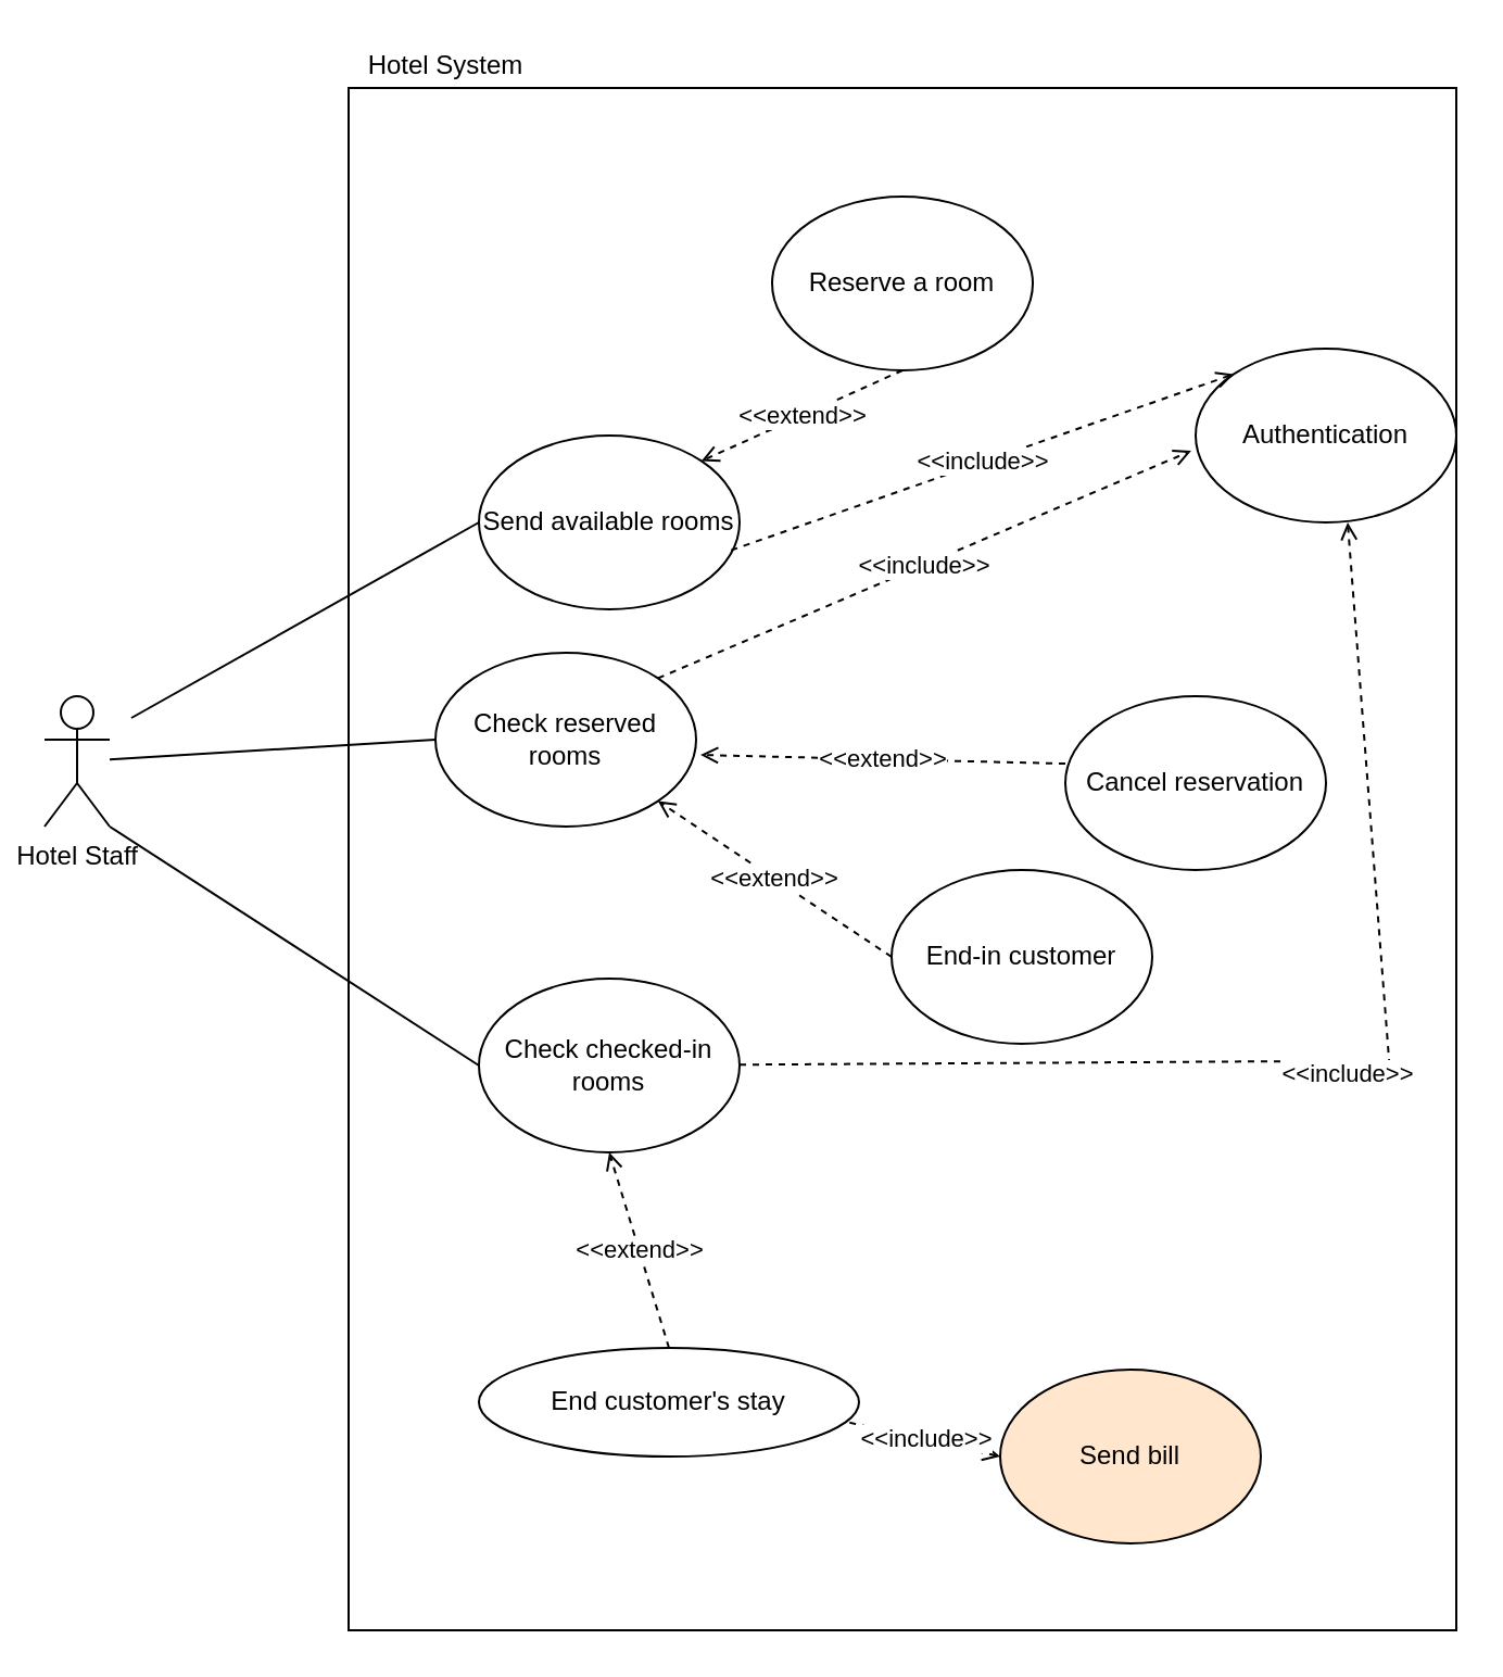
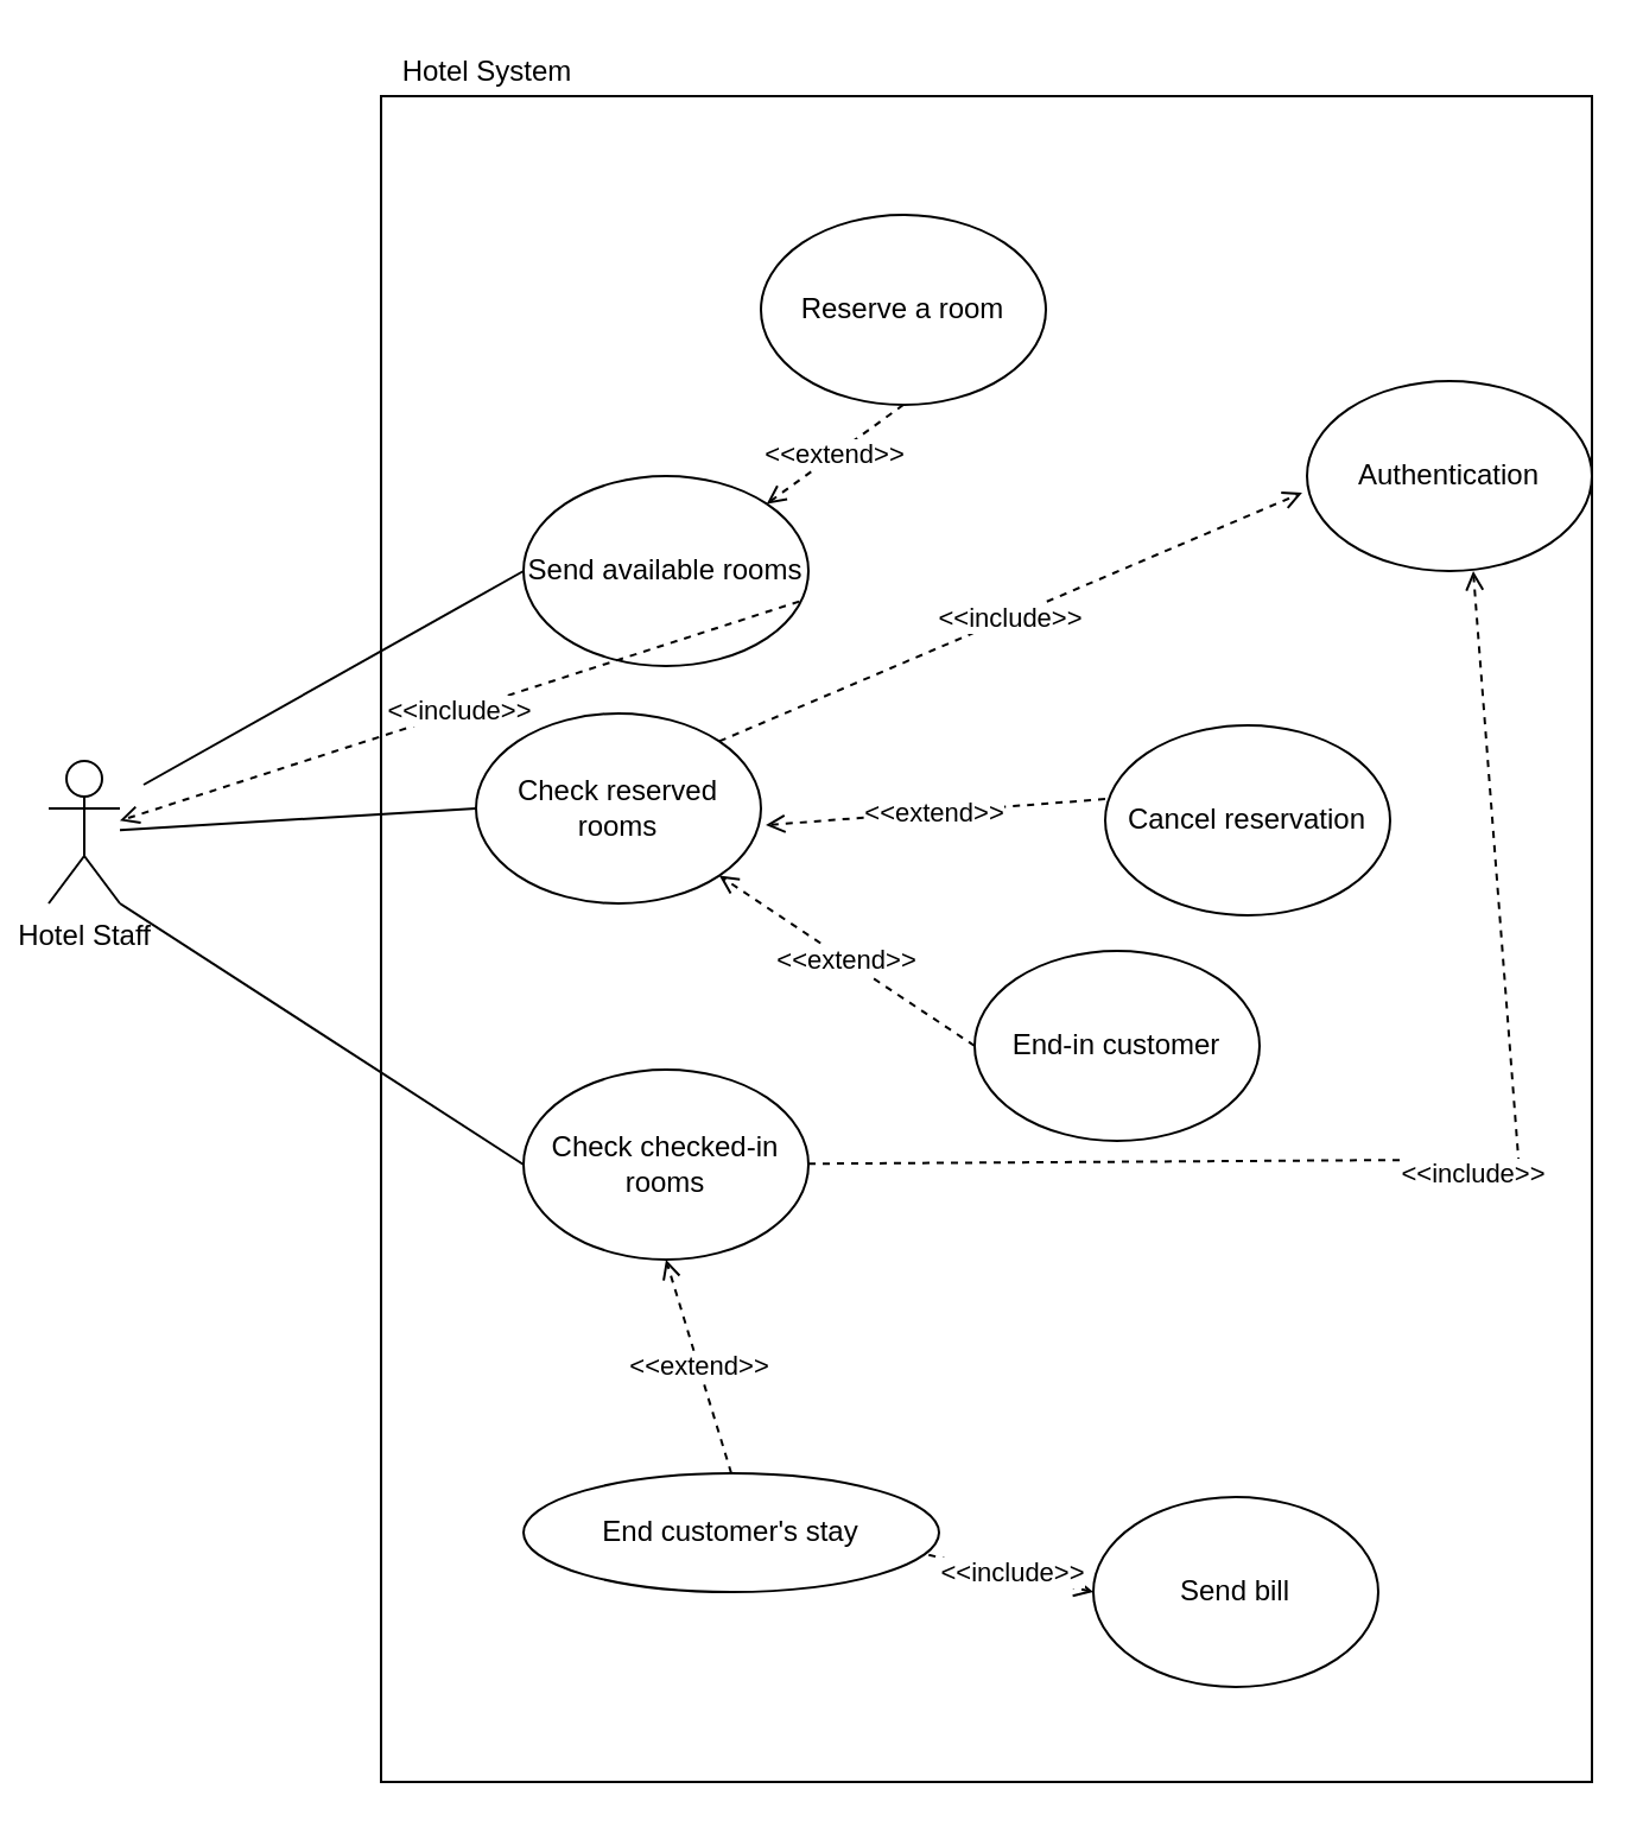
  <mxCell id="0" />
  <mxCell id="1" parent="0" />
  <mxCell id="2" value="" style="rounded=0;whiteSpace=wrap;html=1;" parent="1" vertex="1"><mxGeometry x="160" y="40" width="510" height="710" as="geometry" /></mxCell>
  <mxCell id="3" value="Hotel Staff" style="shape=umlActor;verticalLabelPosition=bottom;verticalAlign=top;html=1;outlineConnect=0;" parent="1" vertex="1"><mxGeometry x="20" y="320" width="30" height="60" as="geometry" /></mxCell>
  <mxCell id="4" value="Authentication" style="ellipse;whiteSpace=wrap;html=1;" parent="1" vertex="1"><mxGeometry x="550" y="160" width="120" height="80" as="geometry" /></mxCell>
  <mxCell id="5" value="Check checked-in rooms" style="ellipse;whiteSpace=wrap;html=1;" parent="1" vertex="1"><mxGeometry x="220" y="450" width="120" height="80" as="geometry" /></mxCell>
  <mxCell id="6" value="Check reserved rooms" style="ellipse;whiteSpace=wrap;html=1;" parent="1" vertex="1"><mxGeometry x="200" y="300" width="120" height="80" as="geometry" /></mxCell>
  <mxCell id="7" value="End customer's stay" style="ellipse;whiteSpace=wrap;html=1;" parent="1" vertex="1"><mxGeometry x="220" y="620" width="175" height="50" as="geometry" /></mxCell>
- <mxCell id="8" value="Reserve a room" style="ellipse;whiteSpace=wrap;html=1;" parent="1" vertex="1"><mxGeometry x="355" y="90" width="120" height="80" as="geometry" /></mxCell>
- <mxCell id="9" value="Send bill" style="ellipse;whiteSpace=wrap;html=1;fillColor=#ffe6cc;" parent="1" vertex="1"><mxGeometry x="460" y="630" width="120" height="80" as="geometry" /></mxCell>
- <mxCell id="10" value="Cancel reservation" style="ellipse;whiteSpace=wrap;html=1;" parent="1" vertex="1"><mxGeometry x="490" y="320" width="120" height="80" as="geometry" /></mxCell>
+ <mxCell id="8" value="Reserve a room" style="ellipse;whiteSpace=wrap;html=1;" parent="1" vertex="1"><mxGeometry x="320" y="90" width="120" height="80" as="geometry" /></mxCell>
+ <mxCell id="9" value="Send bill" style="ellipse;whiteSpace=wrap;html=1;" parent="1" vertex="1"><mxGeometry x="460" y="630" width="120" height="80" as="geometry" /></mxCell>
+ <mxCell id="10" value="Cancel reservation" style="ellipse;whiteSpace=wrap;html=1;" parent="1" vertex="1"><mxGeometry x="465" y="305" width="120" height="80" as="geometry" /></mxCell>
  <mxCell id="11" value="" style="endArrow=none;html=1;entryX=0;entryY=0.5;entryDx=0;entryDy=0;" parent="1" source="3" target="6" edge="1"><mxGeometry width="50" height="50" relative="1" as="geometry"><mxPoint x="480" y="510" as="sourcePoint" /><mxPoint x="530" y="460" as="targetPoint" /></mxGeometry></mxCell>
  <mxCell id="12" value="" style="endArrow=none;html=1;exitX=1;exitY=1;exitDx=0;exitDy=0;exitPerimeter=0;entryX=0;entryY=0.5;entryDx=0;entryDy=0;" parent="1" source="3" target="5" edge="1"><mxGeometry width="50" height="50" relative="1" as="geometry"><mxPoint x="480" y="510" as="sourcePoint" /><mxPoint x="530" y="460" as="targetPoint" /></mxGeometry></mxCell>
  <mxCell id="13" value="&amp;lt;&amp;lt;extend&amp;gt;&amp;gt;" style="endArrow=open;html=1;exitX=0.5;exitY=1;exitDx=0;exitDy=0;entryX=1;entryY=0;entryDx=0;entryDy=0;dashed=1;endFill=0;" parent="1" source="8" target="20" edge="1"><mxGeometry width="50" height="50" relative="1" as="geometry"><mxPoint x="480" y="510" as="sourcePoint" /><mxPoint x="250" y="210" as="targetPoint" /></mxGeometry></mxCell>
  <mxCell id="14" value="&amp;lt;&amp;lt;extend&amp;gt;&amp;gt;" style="endArrow=open;html=1;exitX=0;exitY=0.388;exitDx=0;exitDy=0;entryX=1.017;entryY=0.588;entryDx=0;entryDy=0;dashed=1;endFill=0;exitPerimeter=0;entryPerimeter=0;" parent="1" source="10" target="6" edge="1"><mxGeometry width="50" height="50" relative="1" as="geometry"><mxPoint x="357.574" y="148.284" as="sourcePoint" /><mxPoint x="260" y="220" as="targetPoint" /></mxGeometry></mxCell>
  <mxCell id="15" value="&amp;lt;&amp;lt;extend&amp;gt;&amp;gt;" style="endArrow=open;html=1;exitX=0.5;exitY=0;exitDx=0;exitDy=0;entryX=0.5;entryY=1;entryDx=0;entryDy=0;dashed=1;endFill=0;" parent="1" source="7" target="5" edge="1"><mxGeometry width="50" height="50" relative="1" as="geometry"><mxPoint x="440" y="451.04" as="sourcePoint" /><mxPoint x="332.04" y="387.04" as="targetPoint" /></mxGeometry></mxCell>
  <mxCell id="16" value="&amp;lt;&amp;lt;include&amp;gt;&amp;gt;" style="endArrow=open;html=1;exitX=0.975;exitY=0.688;exitDx=0;exitDy=0;dashed=1;endFill=0;exitPerimeter=0;entryX=0;entryY=0.5;entryDx=0;entryDy=0;" parent="1" source="7" target="9" edge="1"><mxGeometry width="50" height="50" relative="1" as="geometry"><mxPoint x="290" y="630" as="sourcePoint" /><mxPoint x="420" y="680" as="targetPoint" /></mxGeometry></mxCell>
  <mxCell id="17" value="&amp;lt;&amp;lt;include&amp;gt;&amp;gt;" style="endArrow=open;html=1;dashed=1;endFill=0;" parent="1" source="5" edge="1"><mxGeometry width="50" height="50" relative="1" as="geometry"><mxPoint x="347" y="685.04" as="sourcePoint" /><mxPoint x="620" y="240" as="targetPoint" /><Array as="points"><mxPoint x="600" y="488" /><mxPoint x="640" y="500" /></Array></mxGeometry></mxCell>
  <mxCell id="18" value="&amp;lt;&amp;lt;include&amp;gt;&amp;gt;" style="endArrow=open;html=1;exitX=1;exitY=0;exitDx=0;exitDy=0;dashed=1;endFill=0;entryX=-0.017;entryY=0.588;entryDx=0;entryDy=0;entryPerimeter=0;" parent="1" source="6" target="4" edge="1"><mxGeometry width="50" height="50" relative="1" as="geometry"><mxPoint x="347" y="685.04" as="sourcePoint" /><mxPoint x="470" y="680" as="targetPoint" /></mxGeometry></mxCell>
  <mxCell id="19" value="Hotel System" style="text;html=1;strokeColor=none;fillColor=none;align=center;verticalAlign=middle;whiteSpace=wrap;rounded=0;" parent="1" vertex="1"><mxGeometry x="160" y="20" width="90" height="20" as="geometry" /></mxCell>
  <mxCell id="20" value="Send available rooms" style="ellipse;whiteSpace=wrap;html=1;" parent="1" vertex="1"><mxGeometry x="220" y="200" width="120" height="80" as="geometry" /></mxCell>
  <mxCell id="21" value="" style="endArrow=none;html=1;entryX=0;entryY=0.5;entryDx=0;entryDy=0;" parent="1" target="20" edge="1"><mxGeometry width="50" height="50" relative="1" as="geometry"><mxPoint x="60" y="330" as="sourcePoint" /><mxPoint x="210" y="360" as="targetPoint" /></mxGeometry></mxCell>
- <mxCell id="22" value="&amp;lt;&amp;lt;include&amp;gt;&amp;gt;" style="endArrow=open;html=1;exitX=0.968;exitY=0.66;exitDx=0;exitDy=0;dashed=1;endFill=0;entryX=0;entryY=0;entryDx=0;entryDy=0;exitPerimeter=0;" parent="1" source="20" target="4" edge="1"><mxGeometry width="50" height="50" relative="1" as="geometry"><mxPoint x="312.426" y="331.716" as="sourcePoint" /><mxPoint x="557.96" y="297.04" as="targetPoint" /></mxGeometry></mxCell>
+ <mxCell id="22" value="&amp;lt;&amp;lt;include&amp;gt;&amp;gt;" style="endArrow=open;html=1;exitX=0.968;exitY=0.66;exitDx=0;exitDy=0;dashed=1;endFill=0;exitPerimeter=0;" parent="1" source="20" target="3" edge="1"><mxGeometry width="50" height="50" relative="1" as="geometry"><mxPoint x="312.426" y="331.716" as="sourcePoint" /><mxPoint x="557.96" y="297.04" as="targetPoint" /></mxGeometry></mxCell>
  <mxCell id="23" value="End-in customer" style="ellipse;whiteSpace=wrap;html=1;" vertex="1" parent="1"><mxGeometry x="410" y="400" width="120" height="80" as="geometry" /></mxCell>
  <mxCell id="24" value="&amp;lt;&amp;lt;extend&amp;gt;&amp;gt;" style="endArrow=open;html=1;exitX=0;exitY=0.5;exitDx=0;exitDy=0;entryX=1;entryY=1;entryDx=0;entryDy=0;dashed=1;endFill=0;" edge="1" parent="1" source="23" target="6"><mxGeometry width="50" height="50" relative="1" as="geometry"><mxPoint x="470" y="381.04" as="sourcePoint" /><mxPoint x="332.04" y="367.04" as="targetPoint" /></mxGeometry></mxCell>
